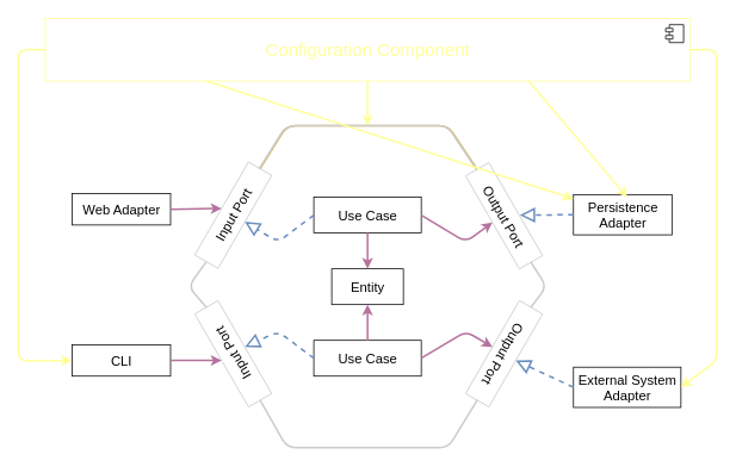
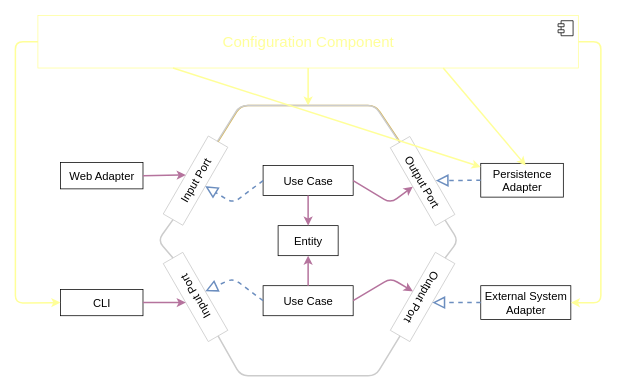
  <mxCell id="0" />
  <mxCell id="1" parent="0" />
  <mxCell id="2" value="Entity" style="html=1;fillColor=none;fontSize=15;" parent="1" vertex="1"><mxGeometry x="370" y="300" width="80" height="40" as="geometry" /></mxCell>
  <mxCell id="3" value="Use Case" style="html=1;fillColor=none;fontSize=15;" parent="1" vertex="1"><mxGeometry x="350" y="220" width="120" height="40" as="geometry" /></mxCell>
  <mxCell id="4" value="Use Case" style="html=1;fillColor=none;fontSize=15;" parent="1" vertex="1"><mxGeometry x="350" y="380" width="120" height="40" as="geometry" /></mxCell>
  <mxCell id="5" value="" style="endArrow=classic;html=1;strokeWidth=2;fillColor=#e51400;exitX=0.5;exitY=1;exitDx=0;exitDy=0;entryX=0.5;entryY=0;entryDx=0;entryDy=0;strokeColor=#B5739D;" parent="1" source="3" target="2" edge="1"><mxGeometry width="50" height="50" relative="1" as="geometry"><mxPoint x="380" y="350" as="sourcePoint" /><mxPoint x="430" y="300" as="targetPoint" /></mxGeometry></mxCell>
  <mxCell id="6" value="" style="endArrow=classic;html=1;strokeWidth=2;fillColor=#e51400;exitX=0.5;exitY=0;exitDx=0;exitDy=0;entryX=0.5;entryY=1;entryDx=0;entryDy=0;strokeColor=#B5739D;" parent="1" source="4" target="2" edge="1"><mxGeometry width="50" height="50" relative="1" as="geometry"><mxPoint x="443" y="270" as="sourcePoint" /><mxPoint x="443" y="310" as="targetPoint" /></mxGeometry></mxCell>
  <mxCell id="7" value="Input Port" style="html=1;rotation=-60;fillColor=none;fontSize=15;strokeColor=#CCCCCC;" parent="1" vertex="1"><mxGeometry x="200" y="225" width="120" height="30" as="geometry" /></mxCell>
  <mxCell id="8" value="Input Port" style="html=1;rotation=-120;fillColor=none;fontSize=15;strokeColor=#CCCCCC;" parent="1" vertex="1"><mxGeometry x="200" y="380" width="120" height="30" as="geometry" /></mxCell>
  <mxCell id="9" value="Output Port" style="html=1;rotation=60;fillColor=none;fontSize=15;strokeColor=#CCCCCC;" parent="1" vertex="1"><mxGeometry x="502.5" y="225.67" width="120" height="30" as="geometry" /></mxCell>
  <mxCell id="10" value="Output Port" style="html=1;rotation=-240;fillColor=none;fontSize=15;strokeColor=#CCCCCC;" parent="1" vertex="1"><mxGeometry x="502.5" y="380" width="120" height="30" as="geometry" /></mxCell>
  <mxCell id="11" value="" style="endArrow=none;html=1;strokeWidth=2;exitX=1;exitY=0.5;exitDx=0;exitDy=0;entryX=0;entryY=0.5;entryDx=0;entryDy=0;fillColor=#fff2cc;strokeColor=#d6b656;" parent="1" source="7" target="9" edge="1"><mxGeometry width="50" height="50" relative="1" as="geometry"><mxPoint x="360" y="120" as="sourcePoint" /><mxPoint x="410" y="70" as="targetPoint" /><Array as="points"><mxPoint x="320" y="140" /><mxPoint x="500" y="140" /></Array></mxGeometry></mxCell>
  <mxCell id="12" value="" style="endArrow=none;html=1;strokeWidth=2;exitX=0;exitY=0.5;exitDx=0;exitDy=0;entryX=1;entryY=0.5;entryDx=0;entryDy=0;fillColor=#fff2cc;strokeColor=#CCCCCC;" parent="1" source="8" target="10" edge="1"><mxGeometry width="50" height="50" relative="1" as="geometry"><mxPoint x="310" y="500" as="sourcePoint" /><mxPoint x="526" y="520" as="targetPoint" /><Array as="points"><mxPoint x="320" y="500" /><mxPoint x="500" y="500" /></Array></mxGeometry></mxCell>
  <mxCell id="13" value="" style="endArrow=none;html=1;strokeWidth=2;entryX=0;entryY=0.5;entryDx=0;entryDy=0;exitX=1;exitY=0.5;exitDx=0;exitDy=0;fillColor=#fff2cc;strokeColor=#CCCCCC;" parent="1" source="8" target="7" edge="1"><mxGeometry width="50" height="50" relative="1" as="geometry"><mxPoint x="380" y="350" as="sourcePoint" /><mxPoint x="430" y="300" as="targetPoint" /><Array as="points"><mxPoint x="210" y="320" /></Array></mxGeometry></mxCell>
  <mxCell id="14" value="" style="endArrow=none;html=1;strokeWidth=2;entryX=1;entryY=0.5;entryDx=0;entryDy=0;exitX=0;exitY=0.5;exitDx=0;exitDy=0;fillColor=#fff2cc;strokeColor=#CCCCCC;" parent="1" source="10" target="9" edge="1"><mxGeometry width="50" height="50" relative="1" as="geometry"><mxPoint x="670" y="330" as="sourcePoint" /><mxPoint x="720" y="280" as="targetPoint" /><Array as="points"><mxPoint x="610" y="320" /></Array></mxGeometry></mxCell>
  <mxCell id="15" value="" style="endArrow=block;dashed=1;endFill=0;endSize=12;html=1;strokeWidth=2;entryX=0.5;entryY=1;entryDx=0;entryDy=0;exitX=0;exitY=0.5;exitDx=0;exitDy=0;fillColor=#dae8fc;strokeColor=#6c8ebf;" parent="1" source="3" target="7" edge="1"><mxGeometry width="160" relative="1" as="geometry"><mxPoint x="330" y="320" as="sourcePoint" /><mxPoint x="490" y="320" as="targetPoint" /><Array as="points"><mxPoint x="310" y="270" /></Array></mxGeometry></mxCell>
  <mxCell id="16" value="" style="endArrow=block;dashed=1;endFill=0;endSize=12;html=1;strokeWidth=2;entryX=0.5;entryY=1;entryDx=0;entryDy=0;exitX=0;exitY=0.5;exitDx=0;exitDy=0;fillColor=#dae8fc;strokeColor=#6c8ebf;" parent="1" source="4" target="8" edge="1"><mxGeometry width="160" relative="1" as="geometry"><mxPoint x="350" y="316.25" as="sourcePoint" /><mxPoint x="272.99" y="323.75" as="targetPoint" /><Array as="points"><mxPoint x="310" y="370" /></Array></mxGeometry></mxCell>
  <mxCell id="17" value="" style="endArrow=classic;html=1;strokeWidth=2;fillColor=#e51400;entryX=0.5;entryY=1;entryDx=0;entryDy=0;exitX=1;exitY=0.5;exitDx=0;exitDy=0;strokeColor=#B5739D;" parent="1" source="3" target="9" edge="1"><mxGeometry width="50" height="50" relative="1" as="geometry"><mxPoint x="460" y="270" as="sourcePoint" /><mxPoint x="460" y="310" as="targetPoint" /><Array as="points"><mxPoint x="520" y="270" /></Array></mxGeometry></mxCell>
  <mxCell id="18" value="" style="endArrow=classic;html=1;strokeWidth=2;fillColor=#e51400;exitX=1;exitY=0.5;exitDx=0;exitDy=0;entryX=0.5;entryY=1;entryDx=0;entryDy=0;strokeColor=#B5739D;" parent="1" source="4" target="10" edge="1"><mxGeometry width="50" height="50" relative="1" as="geometry"><mxPoint x="500" y="365" as="sourcePoint" /><mxPoint x="500" y="325" as="targetPoint" /><Array as="points"><mxPoint x="520" y="370" /></Array></mxGeometry></mxCell>
  <mxCell id="19" value="Web Adapter" style="html=1;fillColor=none;fontSize=15;" parent="1" vertex="1"><mxGeometry x="80" y="216" width="110" height="35" as="geometry" /></mxCell>
  <mxCell id="20" value="CLI" style="html=1;fillColor=none;fontSize=15;" parent="1" vertex="1"><mxGeometry x="80" y="385" width="110" height="35" as="geometry" /></mxCell>
  <mxCell id="21" value="" style="endArrow=classic;html=1;strokeWidth=2;fillColor=#e51400;exitX=1;exitY=0.5;exitDx=0;exitDy=0;entryX=0.5;entryY=0;entryDx=0;entryDy=0;strokeColor=#B5739D;" parent="1" source="19" target="7" edge="1"><mxGeometry width="50" height="50" relative="1" as="geometry"><mxPoint x="210" y="150" as="sourcePoint" /><mxPoint x="210" y="190" as="targetPoint" /></mxGeometry></mxCell>
  <mxCell id="22" value="" style="endArrow=classic;html=1;strokeWidth=2;fillColor=#e51400;exitX=1;exitY=0.5;exitDx=0;exitDy=0;entryX=0.5;entryY=0;entryDx=0;entryDy=0;strokeColor=#B5739D;" parent="1" source="20" target="8" edge="1"><mxGeometry width="50" height="50" relative="1" as="geometry"><mxPoint x="120" y="300" as="sourcePoint" /><mxPoint x="177.01" y="310" as="targetPoint" /></mxGeometry></mxCell>
  <mxCell id="23" value="Persistence&lt;br style=&quot;font-size: 15px;&quot;&gt;Adapter" style="html=1;fillColor=none;fontSize=15;" parent="1" vertex="1"><mxGeometry x="640" y="217" width="110" height="45" as="geometry" /></mxCell>
  <mxCell id="24" value="" style="endArrow=block;dashed=1;endFill=0;endSize=12;html=1;strokeWidth=2;exitX=0;exitY=0.5;exitDx=0;exitDy=0;fillColor=#dae8fc;strokeColor=#6c8ebf;" parent="1" source="23" edge="1"><mxGeometry width="160" relative="1" as="geometry"><mxPoint x="657.01" y="90" as="sourcePoint" /><mxPoint x="580" y="240" as="targetPoint" /><Array as="points" /></mxGeometry></mxCell>
- <mxCell id="25" value="External System&lt;br style=&quot;font-size: 15px;&quot;&gt;Adapter" style="html=1;fillColor=none;fontSize=15;" parent="1" vertex="1"><mxGeometry x="640" y="410" width="120" height="45" as="geometry" /></mxCell>
+ <mxCell id="25" value="External System&lt;br style=&quot;font-size: 15px;&quot;&gt;Adapter" style="html=1;fillColor=none;fontSize=15;" parent="1" vertex="1"><mxGeometry x="640" y="380" width="120" height="45" as="geometry" /></mxCell>
  <mxCell id="26" value="" style="endArrow=block;dashed=1;endFill=0;endSize=12;html=1;strokeWidth=2;exitX=0;exitY=0.5;exitDx=0;exitDy=0;fillColor=#dae8fc;strokeColor=#6c8ebf;entryX=0.5;entryY=0;entryDx=0;entryDy=0;" parent="1" source="25" target="10" edge="1"><mxGeometry width="160" relative="1" as="geometry"><mxPoint x="640" y="500" as="sourcePoint" /><mxPoint x="580" y="522.5" as="targetPoint" /><Array as="points" /></mxGeometry></mxCell>
  <mxCell id="27" value="&lt;font style=&quot;font-size: 20px&quot;&gt;&lt;font style=&quot;font-size: 20px&quot;&gt;Configuration&amp;nbsp;&lt;/font&gt;Component&lt;/font&gt;" style="html=1;dropTarget=0;fontSize=16;fillColor=none;fontColor=#FFFF99;strokeColor=#FFFF99;" vertex="1" parent="1"><mxGeometry x="50" y="20" width="720" height="70" as="geometry" /></mxCell>
  <mxCell id="28" value="" style="shape=module;jettyWidth=8;jettyHeight=4;" vertex="1" parent="27"><mxGeometry x="1" width="20" height="20" relative="1" as="geometry"><mxPoint x="-27" y="7" as="offset" /></mxGeometry></mxCell>
  <mxCell id="29" value="" style="endArrow=classic;html=1;strokeWidth=2;fillColor=#e51400;exitX=0.5;exitY=1;exitDx=0;exitDy=0;strokeColor=#FFFF99;" edge="1" parent="1" source="27"><mxGeometry width="50" height="50" relative="1" as="geometry"><mxPoint x="510" y="111" as="sourcePoint" /><mxPoint x="410" y="140" as="targetPoint" /></mxGeometry></mxCell>
  <mxCell id="30" value="" style="endArrow=none;html=1;strokeWidth=2;exitX=1;exitY=0.5;exitDx=0;exitDy=0;entryX=0;entryY=0.5;entryDx=0;entryDy=0;fillColor=#fff2cc;strokeColor=#CCCCCC;" edge="1" parent="1"><mxGeometry width="50" height="50" relative="1" as="geometry"><mxPoint x="289" y="188.038" as="sourcePoint" /><mxPoint x="531.5" y="188.708" as="targetPoint" /><Array as="points"><mxPoint x="319" y="140" /><mxPoint x="499" y="140" /></Array></mxGeometry></mxCell>
  <mxCell id="31" value="" style="endArrow=classic;html=1;strokeWidth=2;fillColor=#e51400;exitX=0.25;exitY=1;exitDx=0;exitDy=0;strokeColor=#FFFF99;" edge="1" parent="1" source="27" target="23"><mxGeometry width="50" height="50" relative="1" as="geometry"><mxPoint x="20" y="110" as="sourcePoint" /><mxPoint x="20" y="160" as="targetPoint" /></mxGeometry></mxCell>
  <mxCell id="32" value="" style="endArrow=classic;html=1;strokeWidth=2;fillColor=#e51400;strokeColor=#FFFF99;" edge="1" parent="1"><mxGeometry width="50" height="50" relative="1" as="geometry"><mxPoint x="590" y="90" as="sourcePoint" /><mxPoint x="700" y="220" as="targetPoint" /></mxGeometry></mxCell>
  <mxCell id="33" value="" style="endArrow=classic;html=1;strokeWidth=2;fillColor=#e51400;exitX=0;exitY=0.5;exitDx=0;exitDy=0;entryX=0;entryY=0.5;entryDx=0;entryDy=0;strokeColor=#FFFF99;" edge="1" parent="1" source="27" target="20"><mxGeometry width="50" height="50" relative="1" as="geometry"><mxPoint x="-15" y="99" as="sourcePoint" /><mxPoint x="-110" y="225" as="targetPoint" /><Array as="points"><mxPoint x="20" y="55" /><mxPoint x="20" y="403" /></Array></mxGeometry></mxCell>
  <mxCell id="34" value="" style="endArrow=classic;html=1;strokeWidth=2;fillColor=#e51400;exitX=1;exitY=0.5;exitDx=0;exitDy=0;entryX=1;entryY=0.5;entryDx=0;entryDy=0;strokeColor=#FFFF99;" edge="1" parent="1" source="27" target="25"><mxGeometry width="50" height="50" relative="1" as="geometry"><mxPoint x="810" y="130" as="sourcePoint" /><mxPoint x="840" y="260" as="targetPoint" /><Array as="points"><mxPoint x="800" y="55" /><mxPoint x="800" y="403" /></Array></mxGeometry></mxCell>
